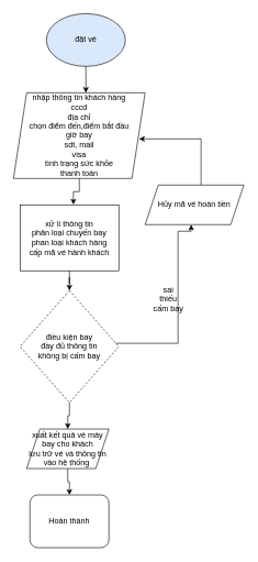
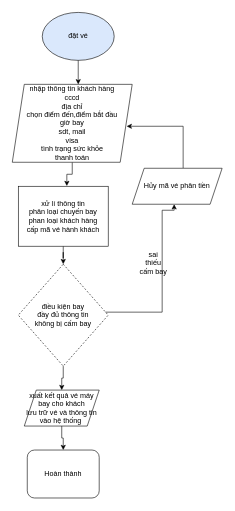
  <mxCell id="0" />
  <mxCell id="1" parent="0" />
  <mxCell id="2" value="đặt vé" style="ellipse;whiteSpace=wrap;html=1;fillColor=#dae8fc;" vertex="1" parent="1"><mxGeometry x="70" y="20" width="120" height="80" as="geometry" /></mxCell>
  <mxCell id="3" style="edgeStyle=orthogonalEdgeStyle;rounded=0;orthogonalLoop=1;jettySize=auto;html=1;exitX=0.5;exitY=1;exitDx=0;exitDy=0;entryX=0.54;entryY=-0.004;entryDx=0;entryDy=0;entryPerimeter=0;" edge="1" parent="1" source="4" target="8"><mxGeometry relative="1" as="geometry"><mxPoint x="110" y="290" as="targetPoint" /></mxGeometry></mxCell>
  <mxCell id="4" value="nhập thông tin khách hàng&lt;div&gt;cccd&lt;/div&gt;&lt;div&gt;địa chỉ&lt;/div&gt;&lt;div&gt;chọn điểm đến,điểm bắt đầu&lt;/div&gt;&lt;div&gt;giờ bay&lt;/div&gt;&lt;div&gt;sdt, mail&lt;/div&gt;&lt;div&gt;visa&lt;/div&gt;&lt;div&gt;tình trạng sức khỏe&lt;/div&gt;&lt;div&gt;thanh toán&lt;/div&gt;" style="shape=parallelogram;perimeter=parallelogramPerimeter;whiteSpace=wrap;html=1;fixedSize=1;" vertex="1" parent="1"><mxGeometry x="20" y="140" width="200" height="130" as="geometry" /></mxCell>
  <mxCell id="5" style="edgeStyle=orthogonalEdgeStyle;rounded=0;orthogonalLoop=1;jettySize=auto;html=1;entryX=0.55;entryY=0;entryDx=0;entryDy=0;entryPerimeter=0;" edge="1" parent="1" source="2" target="4"><mxGeometry relative="1" as="geometry" /></mxCell>
- <mxCell id="6" value="sai&lt;div&gt;thiếu&lt;/div&gt;&lt;div&gt;cấm bay&lt;/div&gt;&lt;div&gt;&lt;br&gt;&lt;/div&gt;" style="text;html=1;align=center;verticalAlign=middle;resizable=0;points=[];autosize=1;strokeColor=none;fillColor=none;" vertex="1" parent="1"><mxGeometry x="220" y="425" width="70" height="70" as="geometry" /></mxCell>
+ <mxCell id="6" value="sai&lt;div&gt;thiếu&lt;/div&gt;&lt;div&gt;cấm bay&lt;/div&gt;&lt;div&gt;&lt;br&gt;&lt;/div&gt;" style="text;html=1;align=center;verticalAlign=middle;resizable=0;points=[];autosize=1;strokeColor=none;fillColor=none;" vertex="1" parent="1"><mxGeometry x="220" y="410" width="70" height="70" as="geometry" /></mxCell>
  <mxCell id="7" style="edgeStyle=orthogonalEdgeStyle;rounded=0;orthogonalLoop=1;jettySize=auto;html=1;entryX=0.5;entryY=0;entryDx=0;entryDy=0;" edge="1" parent="1" source="8" target="10"><mxGeometry relative="1" as="geometry" /></mxCell>
  <mxCell id="8" value="xử lí thông tin&lt;div&gt;phân loại chuyến bay&lt;/div&gt;&lt;div&gt;phan loại khách hàng&lt;/div&gt;&lt;div&gt;cấp mã vé hành khách&lt;/div&gt;" style="rounded=0;whiteSpace=wrap;html=1;" vertex="1" parent="1"><mxGeometry x="30" y="310" width="150" height="100" as="geometry" /></mxCell>
  <mxCell id="9" style="edgeStyle=orthogonalEdgeStyle;rounded=0;orthogonalLoop=1;jettySize=auto;html=1;entryX=0.5;entryY=0;entryDx=0;entryDy=0;" edge="1" parent="1" source="10" target="13"><mxGeometry relative="1" as="geometry" /></mxCell>
  <mxCell id="10" value="điều kiện bay&lt;div&gt;đầy đủ thông tin&lt;/div&gt;&lt;div&gt;không bị cấm bay&lt;/div&gt;" style="rhombus;whiteSpace=wrap;html=1;dashed=1;" vertex="1" parent="1"><mxGeometry x="30" y="440" width="150" height="170" as="geometry" /></mxCell>
  <mxCell id="11" style="edgeStyle=orthogonalEdgeStyle;rounded=0;orthogonalLoop=1;jettySize=auto;html=1;" edge="1" parent="1" source="10"><mxGeometry relative="1" as="geometry"><mxPoint x="290" y="340" as="targetPoint" /><Array as="points"><mxPoint x="270" y="520" /><mxPoint x="270" y="350" /><mxPoint x="290" y="350" /><mxPoint x="290" y="340" /></Array></mxGeometry></mxCell>
  <mxCell id="12" value="" style="edgeStyle=orthogonalEdgeStyle;rounded=0;orthogonalLoop=1;jettySize=auto;html=1;" edge="1" parent="1" source="13" target="16"><mxGeometry relative="1" as="geometry" /></mxCell>
  <mxCell id="13" value="xuất kết quả vé máy bay cho khách&lt;div&gt;lưu trữ vé và thông tin vào hệ thống&amp;nbsp;&lt;/div&gt;" style="shape=parallelogram;perimeter=parallelogramPerimeter;whiteSpace=wrap;html=1;fixedSize=1;" vertex="1" parent="1"><mxGeometry x="40" y="650" width="125" height="60" as="geometry" /></mxCell>
  <mxCell id="14" style="edgeStyle=orthogonalEdgeStyle;rounded=0;orthogonalLoop=1;jettySize=auto;html=1;entryX=0.954;entryY=0.538;entryDx=0;entryDy=0;entryPerimeter=0;" edge="1" parent="1" target="4"><mxGeometry relative="1" as="geometry"><mxPoint x="305" y="280" as="sourcePoint" /><mxPoint x="220" y="205" as="targetPoint" /><Array as="points"><mxPoint x="305" y="210" /></Array></mxGeometry></mxCell>
- <mxCell id="15" value="Hủy mã vé hoàn tiền" style="shape=parallelogram;perimeter=parallelogramPerimeter;whiteSpace=wrap;html=1;fixedSize=1;" vertex="1" parent="1"><mxGeometry x="220" y="280" width="150" height="60" as="geometry" /></mxCell>
+ <mxCell id="15" value="Hủy mã vé phân tiền" style="shape=parallelogram;perimeter=parallelogramPerimeter;whiteSpace=wrap;html=1;fixedSize=1;" vertex="1" parent="1"><mxGeometry x="220" y="280" width="150" height="60" as="geometry" /></mxCell>
  <mxCell id="16" value="Hoàn thành" style="whiteSpace=wrap;html=1;rounded=1;" vertex="1" parent="1"><mxGeometry x="45" y="750" width="120" height="80" as="geometry" /></mxCell>
